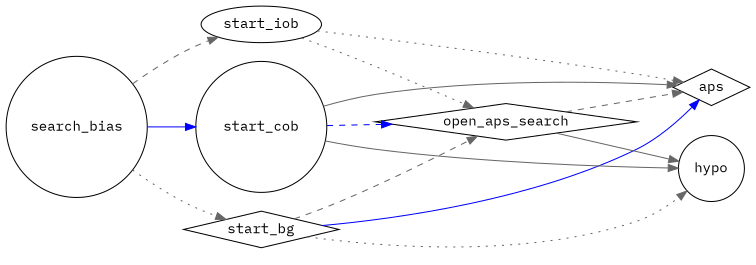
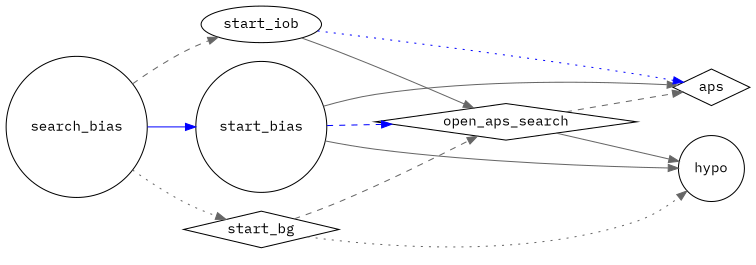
  digraph {
    fontname="IBM Plex Mono"
    rankdir=LR
    node [fontname="IBM Plex Mono" shape=diamond]
    edge [color=gray40 fontname="IBM Plex Mono" style=solid]
    start_bg
    search_bias [shape=circle]
-   start_cob [shape=circle]
+   start_cob [shape=circle label=start_bias]
    start_iob [shape=ellipse]
    n5 [label=aps]
    hypo [shape=circle]
    n7 [label=open_aps_search]
-   start_bg -> n5 [color=blue]
    start_bg -> hypo [style=dotted]
    start_bg -> n7 [expected=positive included=1 style=dashed]
    search_bias -> start_bg [style=dotted]
    search_bias -> start_cob [color=blue]
    search_bias -> start_iob [style=dashed]
    start_cob -> n5
    start_cob -> hypo
    start_cob -> n7 [color=blue expected=positive included=1 style=dashed]
-   start_iob -> n5 [style=dotted]
-   start_iob -> n7 [expected=negative included=1 style=dotted]
+   start_iob -> n5 [color=blue style=dotted]
+   start_iob -> n7 [expected=negative included=1]
    n7 -> n5 [style=dashed]
    n7 -> hypo
  }
